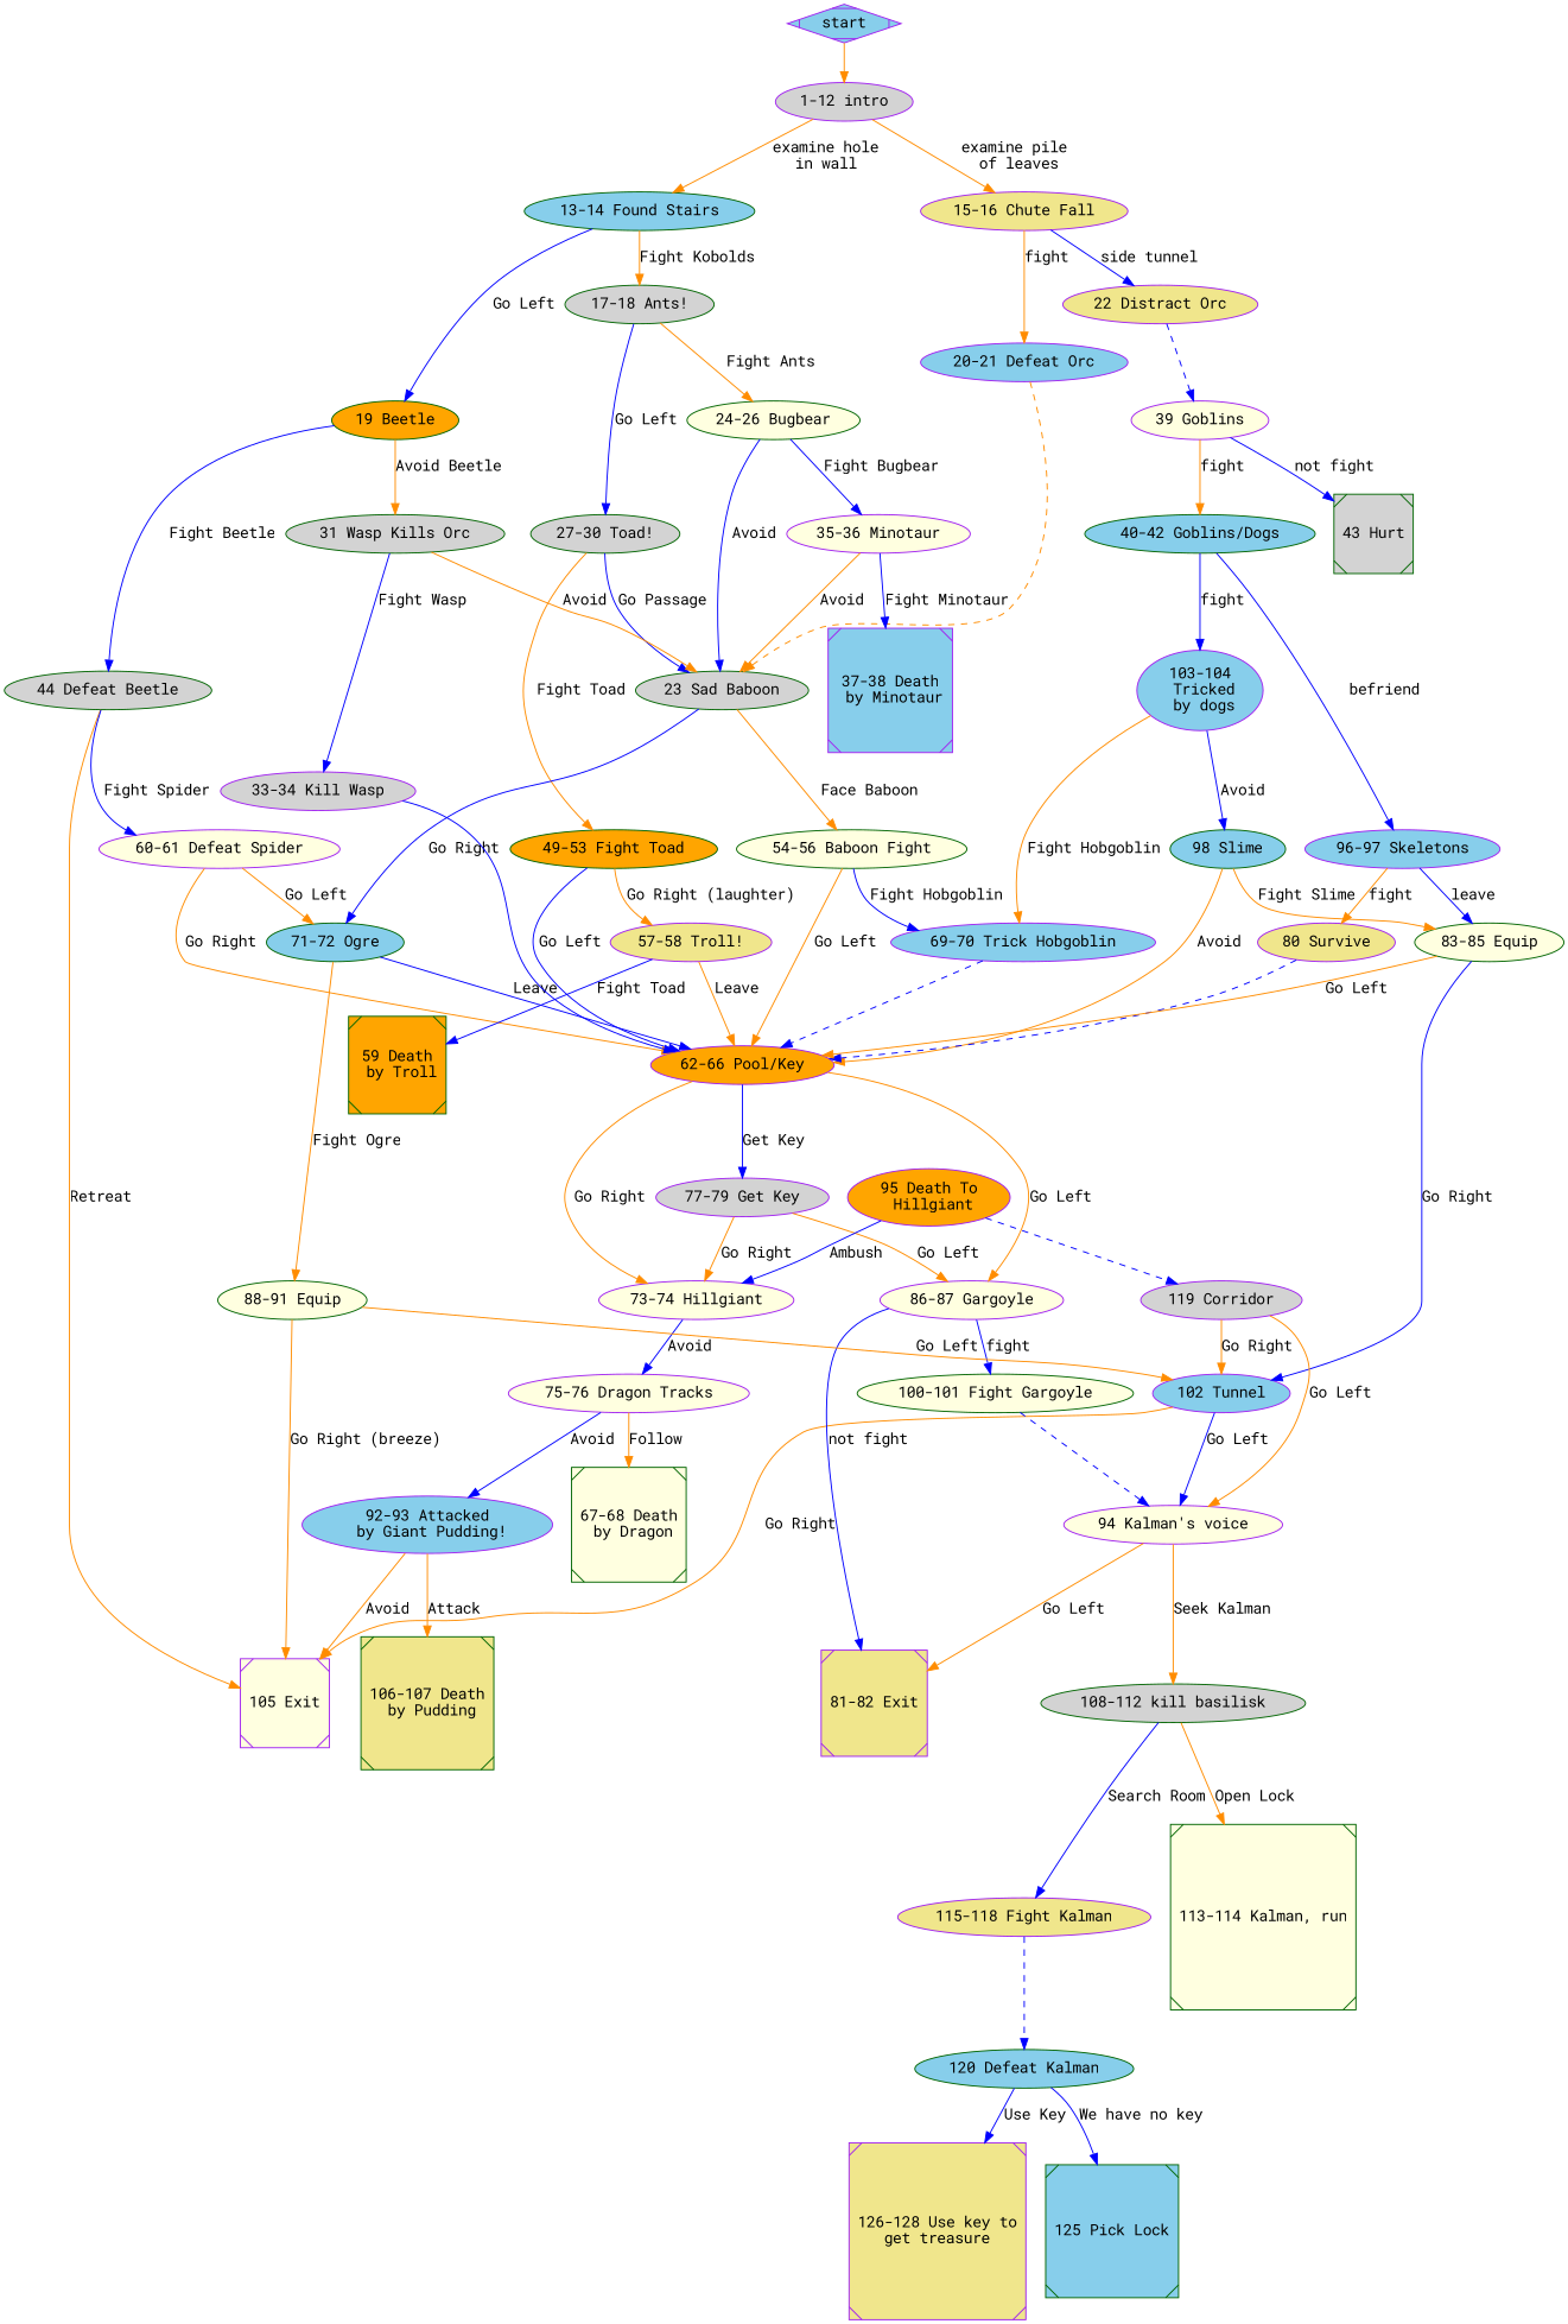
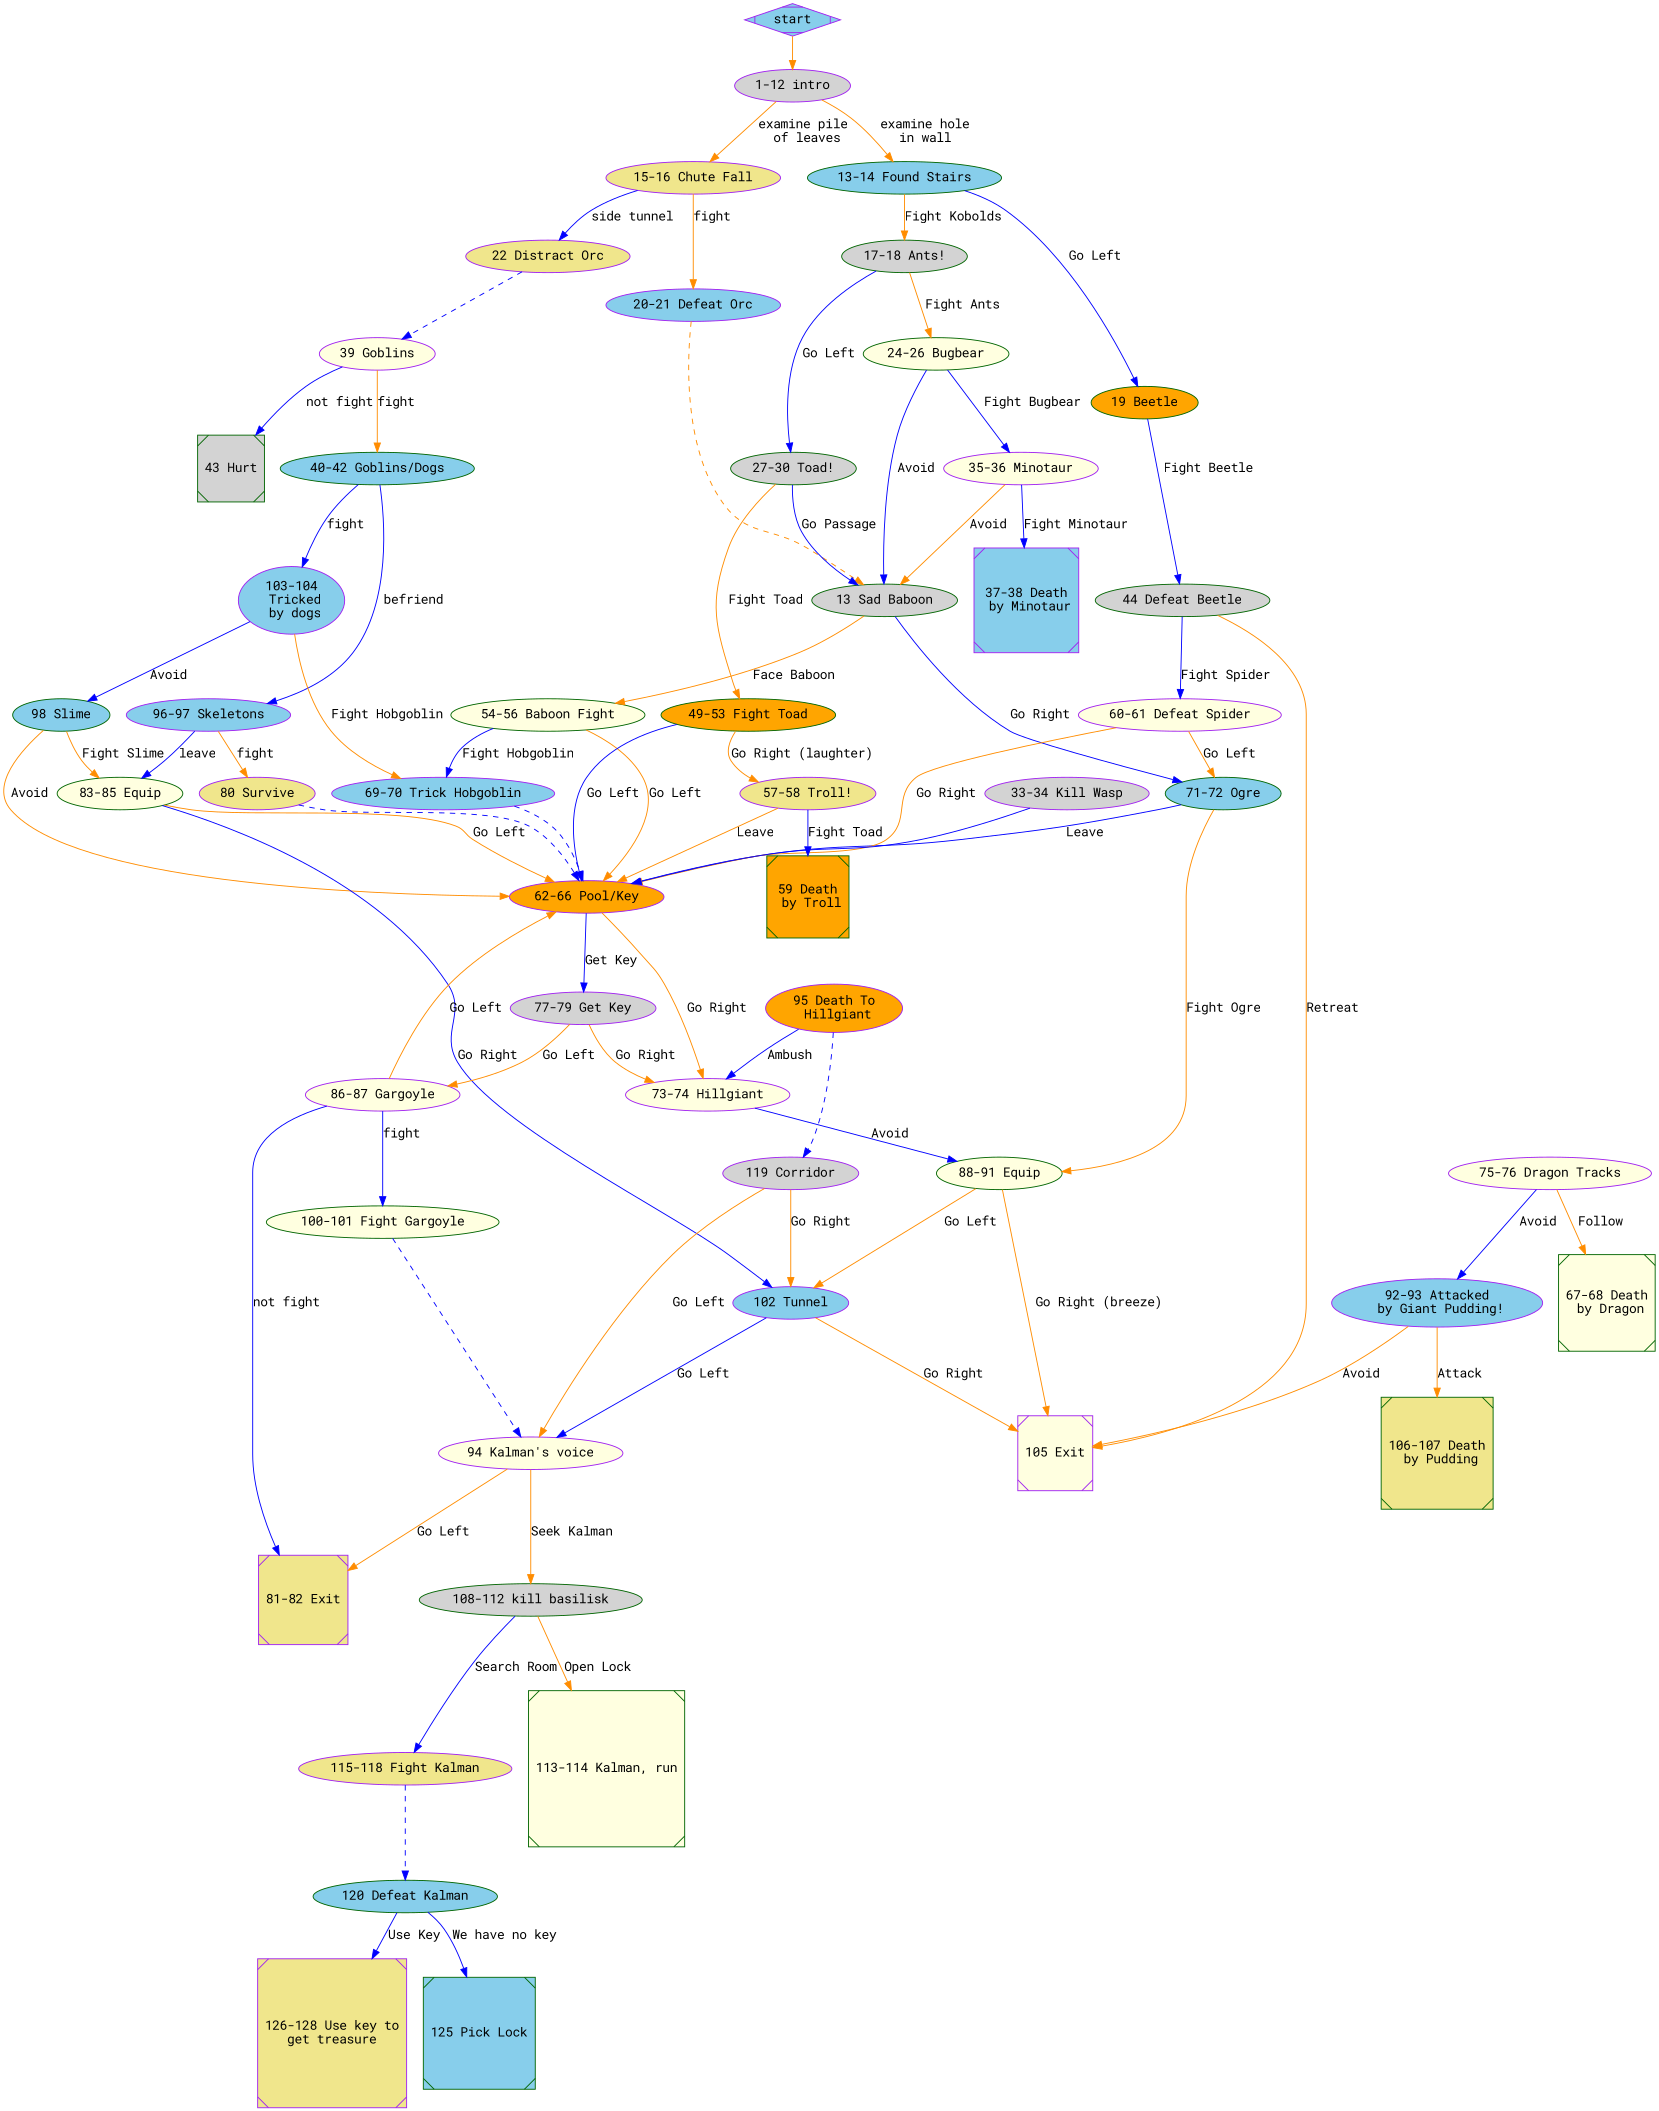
  digraph {
    fontname="Roboto Mono"
    node [color=purple fillcolor=lightyellow fontname="Roboto Mono" style=filled]
    edge [color=darkorange fontname="Roboto Mono"]
    start [fillcolor=skyblue shape=Mdiamond]
    n2 [fillcolor=lightgrey label="1-12 intro"]
    n3 [color=darkgreen fillcolor=skyblue label="13-14 Found Stairs"]
    n4 [fillcolor=khaki label="15-16 Chute Fall"]
    n5 [color=darkgreen fillcolor=lightgrey label="17-18 Ants!"]
    n6 [color=darkgreen fillcolor=orange label="19 Beetle"]
    n7 [fillcolor=khaki label="22 Distract Orc"]
    n8 [fillcolor=skyblue label="20-21 Defeat Orc"]
    n9 [color=darkgreen label="24-26 Bugbear"]
    n10 [color=darkgreen fillcolor=lightgrey label="27-30 Toad!"]
    n11 [color=darkgreen fillcolor=lightgrey label="44 Defeat Beetle"]
-   n12 [color=darkgreen fillcolor=lightgrey label="31 Wasp Kills Orc"]
    n13 [label="39 Goblins"]
-   n14 [color=darkgreen fillcolor=lightgrey label="23 Sad Baboon"]
+   n14 [color=darkgreen fillcolor=lightgrey label="13 Sad Baboon"]
    n15 [color=darkgreen fillcolor=skyblue label="40-42 Goblins/Dogs"]
    n16 [color=darkgreen fillcolor=lightgrey label="43 Hurt" shape=Msquare]
    n17 [color=darkgreen label="54-56 Baboon Fight"]
    n18 [color=darkgreen fillcolor=skyblue label="71-72 Ogre"]
    n19 [fillcolor=skyblue label="103-104\n Tricked\n by dogs"]
    n20 [fillcolor=skyblue label="96-97 Skeletons"]
    n21 [fillcolor=skyblue label="69-70 Trick Hobgoblin"]
    n22 [color=darkgreen fillcolor=skyblue label="98 Slime"]
    n23 [fillcolor=khaki label="80 Survive"]
    n24 [color=darkgreen label="83-85 Equip"]
    n25 [fillcolor=orange label="62-66 Pool/Key"]
    n26 [fillcolor=skyblue label="102 Tunnel"]
    n27 [label="86-87 Gargoyle"]
    n28 [label="73-74 Hillgiant"]
    n29 [fillcolor=lightgrey label="77-79 Get Key"]
    n30 [label="94 Kalman's voice"]
    n31 [label="105 Exit" shape=Msquare]
    n32 [color=darkgreen label="100-101 Fight Gargoyle"]
    n33 [fillcolor=khaki label="81-82 Exit" shape=Msquare]
    n34 [label="75-76 Dragon Tracks"]
    n35 [fillcolor=orange label="95 Death To\n Hillgiant"]
    n36 [fillcolor=lightgrey label="119 Corridor"]
    n37 [color=darkgreen label="67-68 Death\n by Dragon" shape=Msquare]
    n38 [fillcolor=skyblue label="92-93 Attacked\n by Giant Pudding!"]
    n39 [color=darkgreen fillcolor=lightgrey label="108-112 kill basilisk"]
    n40 [fillcolor=khaki label="115-118 Fight Kalman"]
    n41 [color=darkgreen label="113-114 Kalman, run" shape=Msquare]
    n42 [color=darkgreen fillcolor=skyblue label="120 Defeat Kalman"]
    n43 [fillcolor=khaki label="126-128 Use key to\nget treasure" shape=Msquare]
    n44 [color=darkgreen fillcolor=skyblue label="125 Pick Lock" shape=Msquare]
    n45 [label="35-36 Minotaur"]
    n46 [color=darkgreen fillcolor=orange label="49-53 Fight Toad"]
    n47 [label="60-61 Defeat Spider"]
    n48 [fillcolor=lightgrey label="33-34 Kill Wasp"]
    n49 [fillcolor=skyblue label="37-38 Death\n by Minotaur" shape=Msquare]
    n50 [fillcolor=khaki label="57-58 Troll!"]
    n51 [color=darkgreen fillcolor=orange label="59 Death\n by Troll" shape=Msquare]
    n52 [color=darkgreen label="88-91 Equip"]
    n53 [color=darkgreen fillcolor=khaki label="106-107 Death\n by Pudding" shape=Msquare]
    start -> n2
    n2 -> n3 [label="examine hole\nin wall"]
    n2 -> n4 [label="examine pile\n of leaves"]
    n3 -> n5 [label="Fight Kobolds"]
    n3 -> n6 [color=blue label="Go Left"]
    n4 -> n7 [color=blue label="side tunnel"]
    n4 -> n8 [label=fight]
    n5 -> n9 [label="Fight Ants"]
    n5 -> n10 [color=blue label="Go Left"]
    n6 -> n11 [color=blue label="Fight Beetle"]
-   n6 -> n12 [label="Avoid Beetle"]
    n7 -> n13 [color=blue style=dashed]
    n8 -> n14 [style=dashed]
    n9 -> n14 [color=blue label=Avoid]
    n9 -> n45 [color=blue label="Fight Bugbear"]
    n10 -> n14 [color=blue label="Go Passage"]
    n10 -> n46 [label="Fight Toad"]
    n11 -> n31 [label=Retreat]
    n11 -> n47 [color=blue label="Fight Spider"]
-   n12 -> n14 [label=Avoid]
-   n12 -> n48 [color=blue label="Fight Wasp"]
    n13 -> n15 [label=fight]
    n13 -> n16 [color=blue label="not fight"]
    n14 -> n17 [label="Face Baboon"]
    n14 -> n18 [color=blue label="Go Right"]
    n15 -> n19 [color=blue label=fight]
    n15 -> n20 [color=blue label=befriend]
    n17 -> n21 [color=blue label="Fight Hobgoblin"]
    n17 -> n25 [label="Go Left"]
    n18 -> n25 [color=blue label=Leave]
    n18 -> n52 [label="Fight Ogre"]
    n19 -> n21 [label="Fight Hobgoblin"]
    n19 -> n22 [color=blue label=Avoid]
    n20 -> n23 [label=fight]
    n20 -> n24 [color=blue label=leave]
    n21 -> n25 [color=blue style=dashed]
    n22 -> n24 [label="Fight Slime"]
    n22 -> n25 [label=Avoid]
    n23 -> n25 [color=blue style=dashed]
    n24 -> n25 [label="Go Left"]
    n24 -> n26 [color=blue label="Go Right"]
-   n25 -> n27 [label="Go Left"]
+   n27 -> n25 [label="Go Left"]
    n25 -> n28 [label="Go Right"]
    n25 -> n29 [color=blue label="Get Key"]
    n26 -> n30 [color=blue label="Go Left"]
    n26 -> n31 [label="Go Right"]
    n27 -> n32 [color=blue label=fight]
    n27 -> n33 [color=blue label="not fight"]
-   n28 -> n34 [color=blue label=Avoid]
+   n28 -> n52 [color=blue label=Avoid]
    n29 -> n27 [label="Go Left"]
    n29 -> n28 [label="Go Right"]
    n30 -> n33 [label="Go Left"]
    n30 -> n39 [label="Seek Kalman"]
    n32 -> n30 [color=blue style=dashed]
    n34 -> n37 [label=Follow]
    n34 -> n38 [color=blue label=Avoid]
    n35 -> n28 [color=blue label=Ambush]
    n35 -> n36 [color=blue style=dashed]
    n36 -> n26 [label="Go Right"]
    n36 -> n30 [label="Go Left"]
    n38 -> n31 [label=Avoid]
    n38 -> n53 [label=Attack]
    n39 -> n40 [color=blue label="Search Room"]
    n39 -> n41 [label="Open Lock"]
    n40 -> n42 [color=blue style=dashed]
    n42 -> n43 [color=blue label="Use Key"]
    n42 -> n44 [color=blue label="We have no key"]
    n45 -> n14 [label=Avoid]
    n45 -> n49 [color=blue label="Fight Minotaur"]
    n46 -> n25 [color=blue label="Go Left"]
    n46 -> n50 [label="Go Right (laughter)"]
    n47 -> n18 [label="Go Left"]
    n47 -> n25 [label="Go Right"]
    n48 -> n25 [color=blue style=solid]
    n50 -> n25 [label=Leave]
    n50 -> n51 [color=blue label="Fight Toad"]
    n52 -> n26 [label="Go Left"]
    n52 -> n31 [label="Go Right (breeze)"]
  }
